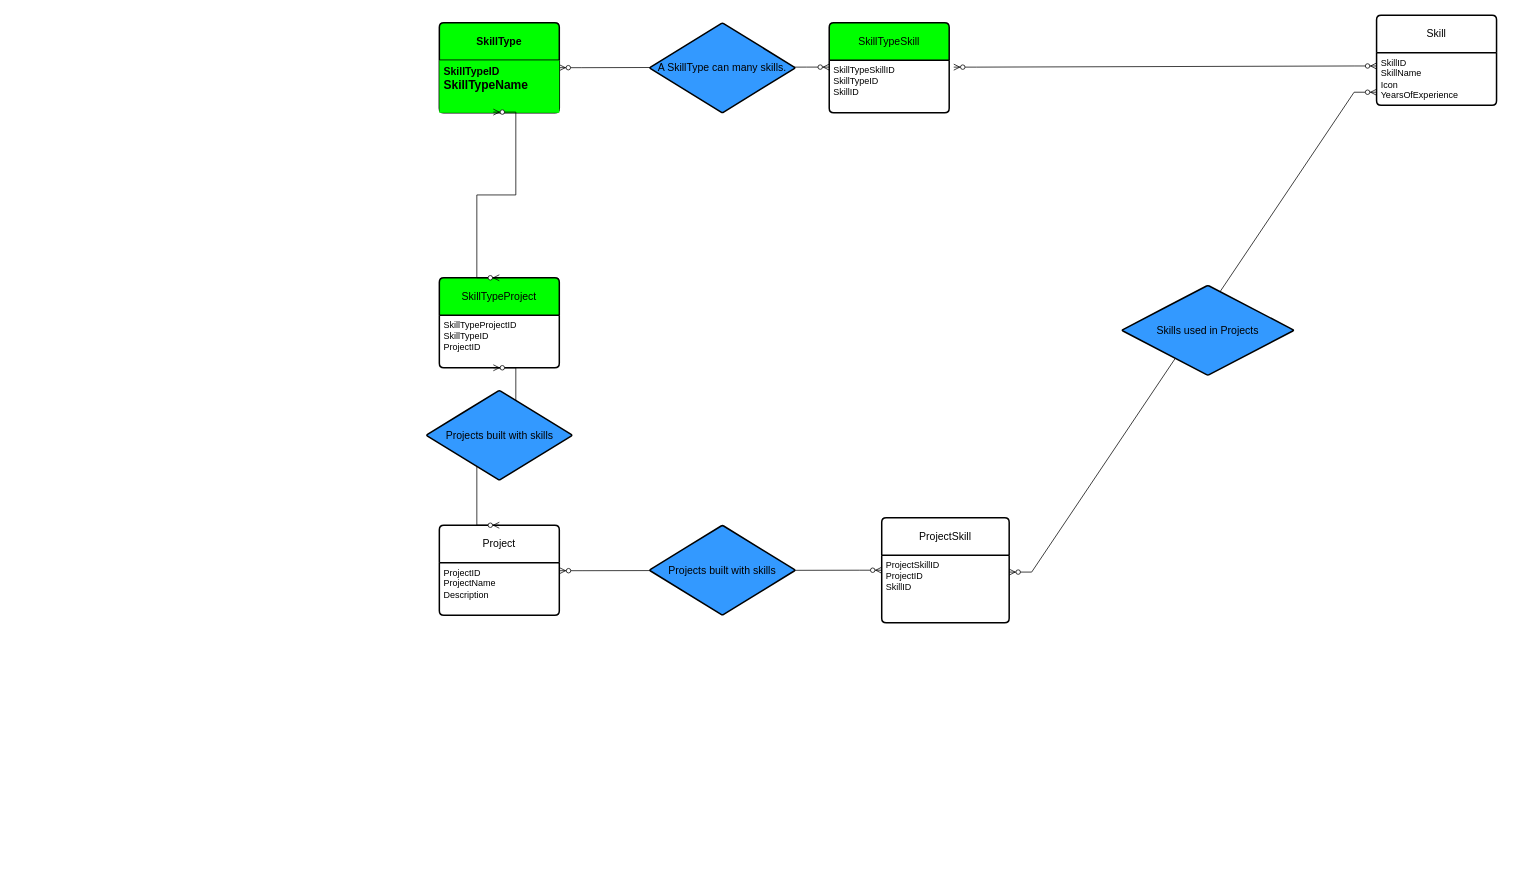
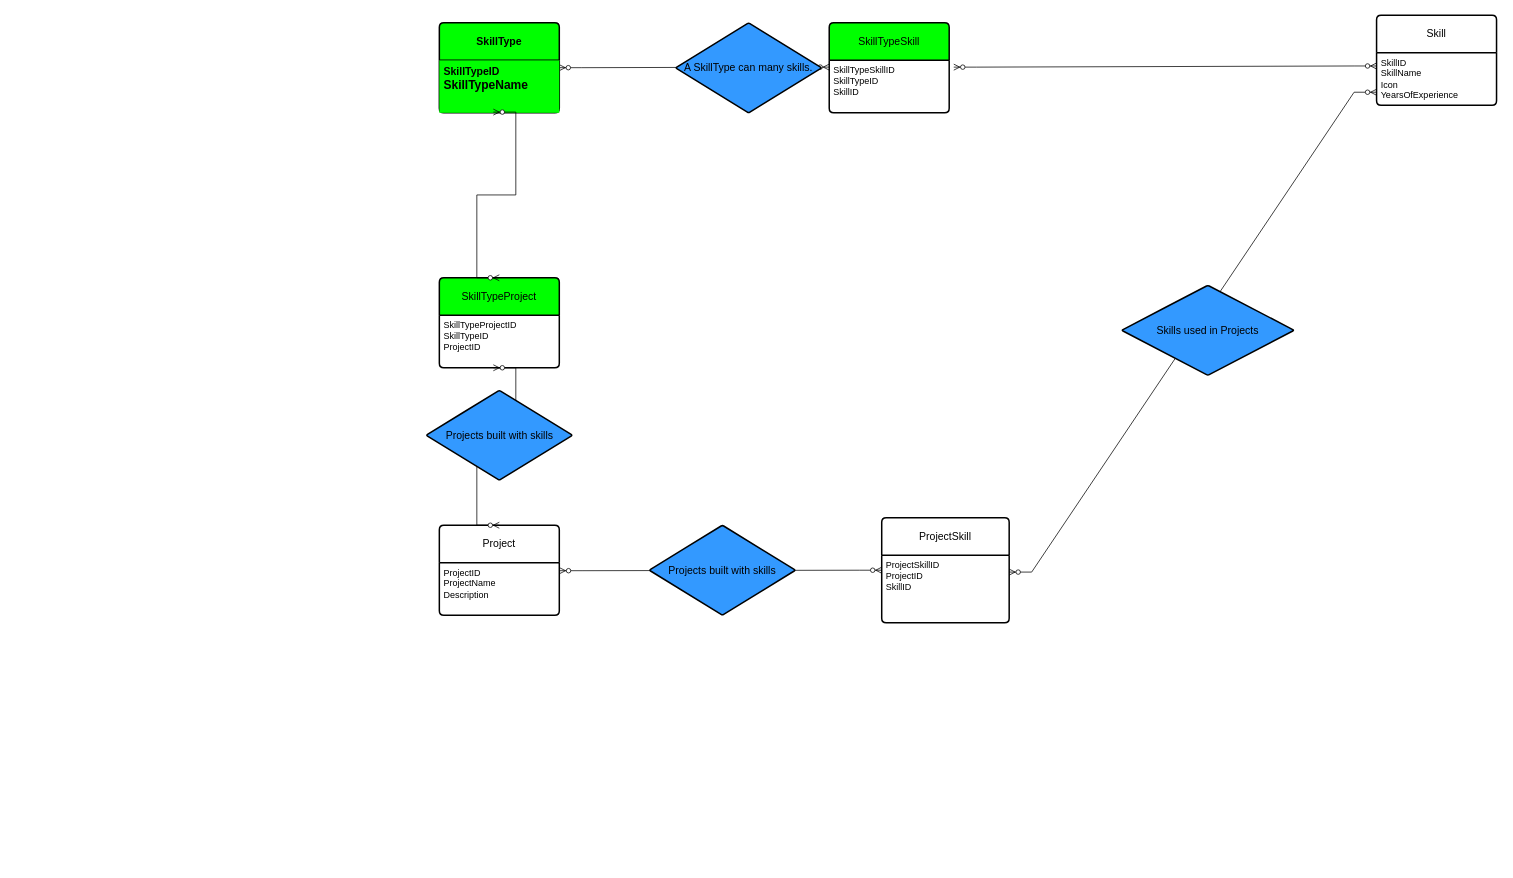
  <mxCell id="0" />
  <mxCell id="1" parent="0" />
  <mxCell id="2" value="Skill" style="swimlane;childLayout=stackLayout;horizontal=1;startSize=50;horizontalStack=0;rounded=1;fontSize=14;fontStyle=0;strokeWidth=2;resizeParent=0;resizeLast=1;shadow=0;dashed=0;align=center;arcSize=4;whiteSpace=wrap;html=1;" vertex="1" parent="1"><mxGeometry x="1835" y="20" width="160" height="120" as="geometry" /></mxCell>
  <mxCell id="3" value="SkillID&lt;div&gt;SkillName&lt;/div&gt;&lt;div&gt;Icon&lt;/div&gt;&lt;div&gt;YearsOfExperience&lt;/div&gt;" style="align=left;strokeColor=none;fillColor=none;spacingLeft=4;fontSize=12;verticalAlign=top;resizable=0;rotatable=0;part=1;html=1;" vertex="1" parent="2"><mxGeometry y="50" width="160" height="70" as="geometry" /></mxCell>
  <mxCell id="4" value="ProjectSkill" style="swimlane;childLayout=stackLayout;horizontal=1;startSize=50;horizontalStack=0;rounded=1;fontSize=14;fontStyle=0;strokeWidth=2;resizeParent=0;resizeLast=1;shadow=0;dashed=0;align=center;arcSize=4;whiteSpace=wrap;html=1;" vertex="1" parent="1"><mxGeometry x="1175" y="690" width="170" height="140" as="geometry" /></mxCell>
  <mxCell id="5" value="ProjectSkillID&lt;div&gt;ProjectID&lt;/div&gt;&lt;div&gt;SkillID&lt;/div&gt;" style="align=left;strokeColor=none;fillColor=none;spacingLeft=4;fontSize=12;verticalAlign=top;resizable=1;rotatable=0;part=1;html=1;" vertex="1" parent="4"><mxGeometry y="50" width="170" height="90" as="geometry" /></mxCell>
  <mxCell id="6" value="" style="edgeStyle=entityRelationEdgeStyle;fontSize=12;html=1;endArrow=ERzeroToMany;endFill=1;startArrow=ERzeroToMany;rounded=0;entryX=0;entryY=0.25;entryDx=0;entryDy=0;exitX=1.038;exitY=0.129;exitDx=0;exitDy=0;exitPerimeter=0;" edge="1" parent="1" source="10" target="3"><mxGeometry width="100" height="100" relative="1" as="geometry"><mxPoint x="1425" y="93" as="sourcePoint" /><mxPoint x="805" y="560" as="targetPoint" /><Array as="points"><mxPoint x="635" y="500" /></Array></mxGeometry></mxCell>
  <mxCell id="7" value="Project" style="swimlane;childLayout=stackLayout;horizontal=1;startSize=50;horizontalStack=0;rounded=1;fontSize=14;fontStyle=0;strokeWidth=2;resizeParent=0;resizeLast=1;shadow=0;dashed=0;align=center;arcSize=4;whiteSpace=wrap;html=1;" vertex="1" parent="1"><mxGeometry x="585" y="700" width="160" height="120" as="geometry" /></mxCell>
  <mxCell id="8" value="ProjectID&lt;div&gt;ProjectName&lt;/div&gt;&lt;div&gt;Description&lt;/div&gt;&lt;div&gt;&lt;br&gt;&lt;/div&gt;" style="align=left;strokeColor=none;fillColor=none;spacingLeft=4;fontSize=12;verticalAlign=top;resizable=0;rotatable=0;part=1;html=1;" vertex="1" parent="7"><mxGeometry y="50" width="160" height="70" as="geometry" /></mxCell>
  <mxCell id="9" value="SkillTypeSkill" style="swimlane;childLayout=stackLayout;horizontal=1;startSize=50;horizontalStack=0;rounded=1;fontSize=14;fontStyle=0;strokeWidth=2;resizeParent=0;resizeLast=1;shadow=0;dashed=0;align=center;arcSize=4;whiteSpace=wrap;html=1;fillColor=#00FF00;" vertex="1" parent="1"><mxGeometry x="1105" y="30" width="160" height="120" as="geometry" /></mxCell>
  <mxCell id="10" value="SkillTypeSkillID&lt;div&gt;SkillTypeID&lt;/div&gt;&lt;div&gt;SkillID&lt;/div&gt;" style="align=left;strokeColor=none;fillColor=none;spacingLeft=4;fontSize=12;verticalAlign=top;resizable=0;rotatable=0;part=1;html=1;" vertex="1" parent="9"><mxGeometry y="50" width="160" height="70" as="geometry" /></mxCell>
  <mxCell id="11" value="" style="edgeStyle=entityRelationEdgeStyle;fontSize=12;html=1;endArrow=ERzeroToMany;endFill=1;startArrow=ERzeroToMany;rounded=0;" edge="1" parent="1"><mxGeometry width="100" height="100" relative="1" as="geometry"><mxPoint x="745" y="89.76" as="sourcePoint" /><mxPoint x="1105" y="89" as="targetPoint" /><Array as="points"><mxPoint x="20" y="478.76" /></Array></mxGeometry></mxCell>
  <mxCell id="12" value="&lt;b&gt;&lt;font style=&quot;font-size: 14px;&quot;&gt;SkillType&lt;/font&gt;&lt;/b&gt;" style="swimlane;childLayout=stackLayout;horizontal=1;startSize=50;horizontalStack=0;rounded=1;fontSize=14;fontStyle=0;strokeWidth=2;resizeParent=0;resizeLast=1;shadow=0;dashed=0;align=center;arcSize=4;whiteSpace=wrap;html=1;fillColor=#00FF00;" vertex="1" parent="1"><mxGeometry x="585" y="30" width="160" height="120" as="geometry" /></mxCell>
  <mxCell id="13" value="&lt;b&gt;&lt;font style=&quot;font-size: 14px;&quot;&gt;SkillTypeID&lt;/font&gt;&lt;/b&gt;&lt;div&gt;&lt;b&gt;&lt;font size=&quot;3&quot;&gt;SkillTypeName&lt;/font&gt;&lt;/b&gt;&lt;/div&gt;" style="align=left;strokeColor=none;fillColor=#00FF00;spacingLeft=4;fontSize=12;verticalAlign=top;resizable=0;rotatable=0;part=1;html=1;" vertex="1" parent="12"><mxGeometry y="50" width="160" height="70" as="geometry" /></mxCell>
  <mxCell id="14" value="" style="edgeStyle=entityRelationEdgeStyle;fontSize=12;html=1;endArrow=ERzeroToMany;endFill=1;startArrow=ERzeroToMany;rounded=0;exitX=1.002;exitY=0.152;exitDx=0;exitDy=0;exitPerimeter=0;" edge="1" parent="1" source="8"><mxGeometry width="100" height="100" relative="1" as="geometry"><mxPoint x="765" y="759.47" as="sourcePoint" /><mxPoint x="1175" y="760" as="targetPoint" /><Array as="points"><mxPoint x="40" y="1148.47" /></Array></mxGeometry></mxCell>
- <mxCell id="15" value="A SkillType can many skills." style="rhombus;whiteSpace=wrap;html=1;fontSize=14;fontStyle=0;startSize=50;rounded=1;strokeWidth=2;shadow=0;dashed=0;arcSize=4;fillColor=#3399FF;" vertex="1" parent="1"><mxGeometry x="865" y="30" width="195" height="120" as="geometry" /></mxCell>
+ <mxCell id="15" value="A SkillType can many skills." style="rhombus;whiteSpace=wrap;html=1;fontSize=14;fontStyle=0;startSize=50;rounded=1;strokeWidth=2;shadow=0;dashed=0;arcSize=4;fillColor=#3399FF;" vertex="1" parent="1"><mxGeometry x="900" y="30" width="195" height="120" as="geometry" /></mxCell>
  <mxCell id="16" value="SkillTypeProject" style="swimlane;childLayout=stackLayout;horizontal=1;startSize=50;horizontalStack=0;rounded=1;fontSize=14;fontStyle=0;strokeWidth=2;resizeParent=0;resizeLast=1;shadow=0;dashed=0;align=center;arcSize=4;whiteSpace=wrap;html=1;fillColor=#00FF00;" vertex="1" parent="1"><mxGeometry x="585" y="370" width="160" height="120" as="geometry" /></mxCell>
  <mxCell id="17" value="SkillTypeProjectID&lt;div&gt;SkillTypeID&lt;/div&gt;&lt;div&gt;ProjectID&lt;/div&gt;" style="align=left;strokeColor=none;fillColor=none;spacingLeft=4;fontSize=12;verticalAlign=top;resizable=0;rotatable=0;part=1;html=1;" vertex="1" parent="16"><mxGeometry y="50" width="160" height="70" as="geometry" /></mxCell>
  <mxCell id="18" value="" style="edgeStyle=entityRelationEdgeStyle;fontSize=12;html=1;endArrow=ERzeroToMany;endFill=1;startArrow=ERzeroToMany;rounded=0;entryX=0;entryY=0.75;entryDx=0;entryDy=0;exitX=1;exitY=0.25;exitDx=0;exitDy=0;" edge="1" parent="1" source="5" target="3"><mxGeometry width="100" height="100" relative="1" as="geometry"><mxPoint x="1403" y="771" as="sourcePoint" /><mxPoint x="1705" y="670" as="targetPoint" /><Array as="points"><mxPoint x="1355" y="760" /><mxPoint x="1695" y="610" /></Array></mxGeometry></mxCell>
  <mxCell id="19" value="Projects built with skills" style="rhombus;whiteSpace=wrap;html=1;fontSize=14;fontStyle=0;startSize=50;rounded=1;strokeWidth=2;shadow=0;dashed=0;arcSize=4;fillColor=#3399FF;" vertex="1" parent="1"><mxGeometry x="865" y="700" width="195" height="120" as="geometry" /></mxCell>
  <mxCell id="20" value="Skills used in Projects" style="rhombus;whiteSpace=wrap;html=1;fontSize=14;fontStyle=0;startSize=50;rounded=1;strokeWidth=2;shadow=0;dashed=0;arcSize=4;resize=1;fillColor=#3399FF;" vertex="1" parent="1"><mxGeometry x="1495" y="380" width="230" height="120" as="geometry" /></mxCell>
  <mxCell id="21" value="" style="edgeStyle=entityRelationEdgeStyle;fontSize=12;html=1;endArrow=ERzeroToMany;endFill=1;startArrow=ERzeroToMany;rounded=0;exitX=0.45;exitY=0.986;exitDx=0;exitDy=0;exitPerimeter=0;entryX=0.5;entryY=0;entryDx=0;entryDy=0;" edge="1" parent="1" source="13" target="16"><mxGeometry width="100" height="100" relative="1" as="geometry"><mxPoint x="865" y="340.76" as="sourcePoint" /><mxPoint x="1225" y="340" as="targetPoint" /><Array as="points"><mxPoint x="140" y="729.76" /></Array></mxGeometry></mxCell>
  <mxCell id="22" value="" style="edgeStyle=entityRelationEdgeStyle;fontSize=12;html=1;endArrow=ERzeroToMany;endFill=1;startArrow=ERzeroToMany;rounded=0;exitX=0.45;exitY=0.986;exitDx=0;exitDy=0;exitPerimeter=0;" edge="1" parent="1"><mxGeometry width="100" height="100" relative="1" as="geometry"><mxPoint x="657" y="490" as="sourcePoint" /><mxPoint x="665" y="700" as="targetPoint" /><Array as="points"><mxPoint x="140" y="1070.76" /></Array></mxGeometry></mxCell>
  <mxCell id="23" value="Projects built with skills" style="rhombus;whiteSpace=wrap;html=1;fontSize=14;fontStyle=0;startSize=50;rounded=1;strokeWidth=2;shadow=0;dashed=0;arcSize=4;fillColor=#3399FF;" vertex="1" parent="1"><mxGeometry x="567.5" y="520" width="195" height="120" as="geometry" /></mxCell>
